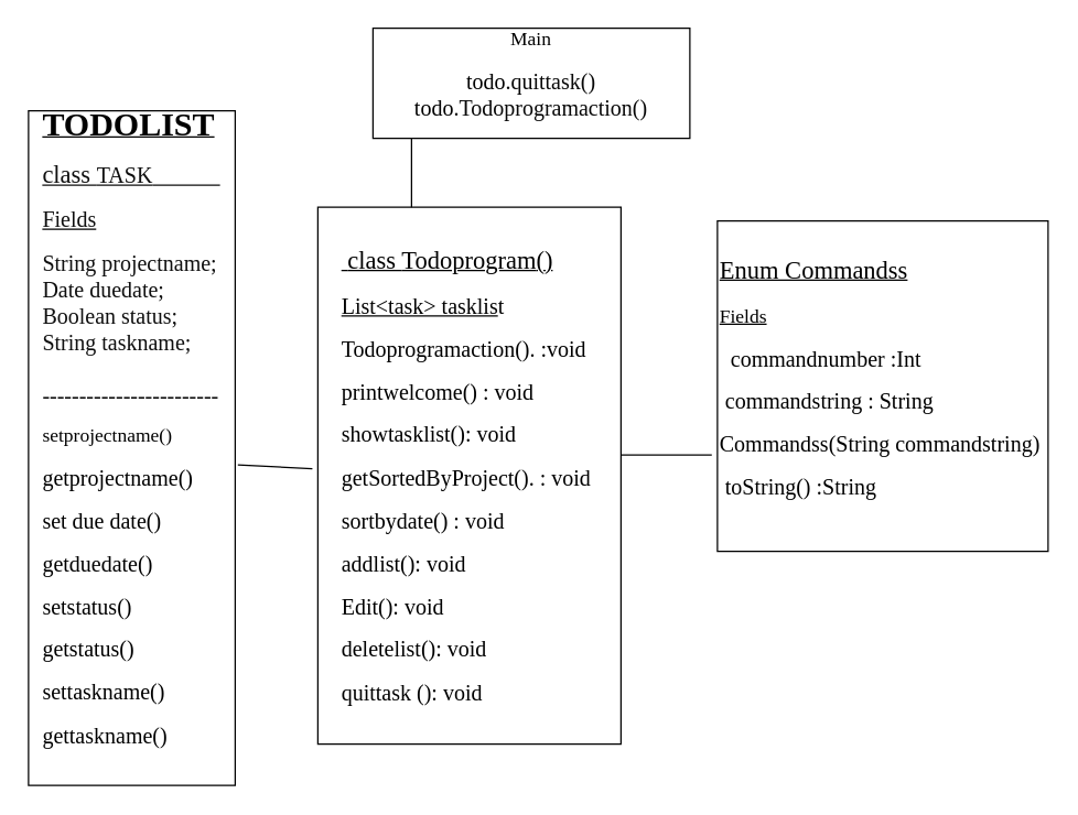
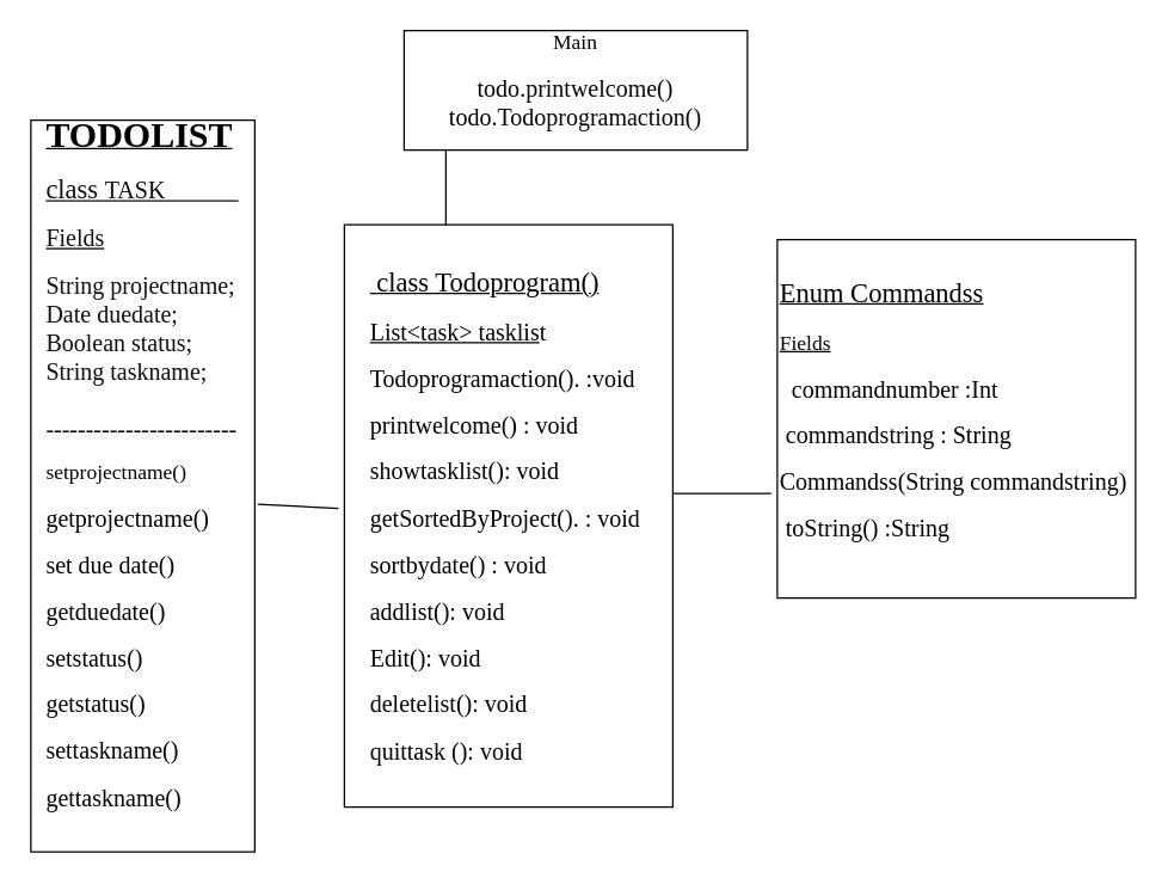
  <mxCell id="0" />
  <mxCell id="1" parent="0" />
  <mxCell id="2" value="&lt;pre style=&quot;text-align: justify ; background-color: rgb(255 , 255 , 255)&quot;&gt;&lt;u&gt;&lt;font style=&quot;font-size: 18px&quot;&gt;&lt;font face=&quot;Times New Roman&quot;&gt;&amp;nbsp;&lt;/font&gt;&lt;font face=&quot;Times New Roman&quot;&gt;class &lt;font&gt;Todoprogram&lt;/font&gt;()&lt;/font&gt;&lt;/font&gt;&lt;/u&gt;&lt;/pre&gt;&lt;pre style=&quot;text-align: justify ; background-color: rgb(255 , 255 , 255)&quot;&gt;&lt;font size=&quot;3&quot; face=&quot;Times New Roman&quot;&gt;&lt;u&gt;List&amp;lt;task&amp;gt; tasklis&lt;/u&gt;t&lt;/font&gt;&lt;/pre&gt;&lt;pre style=&quot;text-align: justify ; background-color: rgb(255 , 255 , 255)&quot;&gt;&lt;font size=&quot;3&quot; face=&quot;Times New Roman&quot;&gt;Todoprogramaction&lt;span&gt;(). :&lt;/span&gt;void&lt;/font&gt;&lt;/pre&gt;&lt;pre style=&quot;background-color: rgb(255 , 255 , 255)&quot;&gt;&lt;pre style=&quot;text-align: justify ; font-style: normal ; font-weight: normal ; letter-spacing: normal ; text-indent: 0px ; text-transform: none ; word-spacing: 0px ; background-color: rgb(255 , 255 , 255) ; text-decoration: none&quot;&gt;&lt;font size=&quot;3&quot; face=&quot;Times New Roman&quot;&gt;printwelcome()&amp;nbsp;: void&amp;nbsp;&lt;/font&gt;&lt;/pre&gt;&lt;pre style=&quot;text-align: justify ; font-style: normal ; font-weight: normal ; letter-spacing: normal ; text-indent: 0px ; text-transform: none ; word-spacing: 0px ; background-color: rgb(255 , 255 , 255) ; text-decoration: none&quot;&gt;&lt;font size=&quot;3&quot; face=&quot;Times New Roman&quot;&gt;showtasklist(): void&amp;nbsp;&lt;/font&gt;&lt;/pre&gt;&lt;pre style=&quot;text-align: justify ; font-style: normal ; font-weight: normal ; letter-spacing: normal ; text-indent: 0px ; text-transform: none ; word-spacing: 0px ; background-color: rgb(255 , 255 , 255) ; text-decoration: none&quot;&gt;&lt;font size=&quot;3&quot; face=&quot;Times New Roman&quot;&gt;getSortedByProject(). : void&amp;nbsp;&lt;/font&gt;&lt;/pre&gt;&lt;pre style=&quot;text-align: justify ; font-style: normal ; font-weight: normal ; letter-spacing: normal ; text-indent: 0px ; text-transform: none ; word-spacing: 0px ; background-color: rgb(255 , 255 , 255) ; text-decoration: none&quot;&gt;&lt;font size=&quot;3&quot; face=&quot;Times New Roman&quot;&gt;sortbydate() : void&amp;nbsp;&lt;/font&gt;&lt;/pre&gt;&lt;pre style=&quot;text-align: justify ; font-style: normal ; font-weight: normal ; letter-spacing: normal ; text-indent: 0px ; text-transform: none ; word-spacing: 0px ; background-color: rgb(255 , 255 , 255) ; text-decoration: none&quot;&gt;&lt;font size=&quot;3&quot; face=&quot;Times New Roman&quot;&gt;addlist(): void&amp;nbsp;&lt;/font&gt;&lt;/pre&gt;&lt;pre style=&quot;font-style: normal ; font-weight: normal ; letter-spacing: normal ; text-indent: 0px ; text-transform: none ; word-spacing: 0px ; background-color: rgb(255 , 255 , 255) ; text-decoration: none&quot;&gt;&lt;pre style=&quot;text-align: justify&quot;&gt;&lt;font size=&quot;3&quot; face=&quot;Times New Roman&quot;&gt;Edit(): void&amp;nbsp;&lt;/font&gt;&lt;/pre&gt;&lt;pre style=&quot;text-align: justify&quot;&gt;&lt;font size=&quot;3&quot; face=&quot;Times New Roman&quot;&gt;deletelist(): void&amp;nbsp;&lt;/font&gt;&lt;/pre&gt;&lt;pre&gt;&lt;div style=&quot;text-align: justify&quot;&gt;&lt;span style=&quot;font-family: &amp;#34;times new roman&amp;#34; ; font-size: medium ; white-space: normal&quot;&gt;quittask (): void&amp;nbsp;&lt;/span&gt;&lt;/div&gt;&lt;/pre&gt;&lt;/pre&gt;&lt;/pre&gt;" style="rounded=0;whiteSpace=wrap;html=1;align=center;" vertex="1" parent="1"><mxGeometry x="230" y="150" width="220" height="390" as="geometry" /></mxCell>
  <mxCell id="3" value="&lt;p style=&quot;text-align: left&quot;&gt;&lt;span style=&quot;text-align: center&quot;&gt;&lt;b&gt;&lt;u&gt;&lt;font face=&quot;Times New Roman&quot; style=&quot;font-size: 24px&quot;&gt;TODOLIST&lt;/font&gt;&lt;/u&gt;&lt;/b&gt;&lt;/span&gt;&lt;font face=&quot;Times New Roman&quot; color=&quot;#0f0f0f&quot;&gt;&lt;span style=&quot;background-color: rgb(255 , 255 , 255)&quot;&gt;&lt;u&gt;&lt;font style=&quot;font-size: 18px&quot;&gt;&lt;br&gt;&lt;/font&gt;&lt;/u&gt;&lt;/span&gt;&lt;/font&gt;&lt;/p&gt;&lt;p style=&quot;text-align: left&quot;&gt;&lt;span style=&quot;color: rgb(15 , 15 , 15) ; font-family: &amp;#34;times new roman&amp;#34; ; background-color: rgb(255 , 255 , 255)&quot;&gt;&lt;u&gt;&lt;font style=&quot;font-size: 18px&quot;&gt;class&amp;nbsp;&lt;/font&gt;&lt;/u&gt;&lt;/span&gt;&lt;u style=&quot;color: rgb(15 , 15 , 15) ; font-family: &amp;#34;times new roman&amp;#34;&quot;&gt;&lt;font size=&quot;3&quot;&gt;TASK&lt;/font&gt;&lt;span style=&quot;font-size: 14px&quot;&gt;&amp;nbsp; &amp;nbsp; &amp;nbsp; &amp;nbsp; &amp;nbsp; &amp;nbsp; &amp;nbsp;&amp;nbsp;&lt;/span&gt;&lt;/u&gt;&lt;br&gt;&lt;/p&gt;&lt;p style=&quot;text-align: left&quot;&gt;&lt;u&gt;&lt;font size=&quot;3&quot; face=&quot;Times New Roman&quot; color=&quot;#0f0f0f&quot;&gt;Fields&lt;/font&gt;&lt;/u&gt;&lt;/p&gt;&lt;p&gt;&lt;/p&gt;&lt;div style=&quot;text-align: left&quot;&gt;&lt;font color=&quot;#0f0f0f&quot; size=&quot;3&quot; face=&quot;Times New Roman&quot;&gt;String projectname;&lt;/font&gt;&lt;/div&gt;&lt;font color=&quot;#0f0f0f&quot;&gt;&lt;font face=&quot;Times New Roman&quot; size=&quot;3&quot;&gt;&lt;div style=&quot;text-align: left&quot;&gt;Date duedate;&lt;/div&gt;&lt;/font&gt;&lt;font face=&quot;Times New Roman&quot; size=&quot;3&quot;&gt;&lt;div style=&quot;text-align: left&quot;&gt;Boolean status;&lt;/div&gt;&lt;/font&gt;&lt;font face=&quot;Times New Roman&quot; size=&quot;3&quot;&gt;&lt;div style=&quot;text-align: left&quot;&gt;String taskname;&lt;/div&gt;&lt;div style=&quot;text-align: left&quot;&gt;&lt;br&gt;&lt;/div&gt;&lt;div style=&quot;text-align: left&quot;&gt;------------------------&lt;/div&gt;&lt;div style=&quot;text-align: left&quot;&gt;&lt;p style=&quot;color: rgb(0 , 0 , 0) ; font-family: &amp;#34;helvetica&amp;#34; ; font-size: 12px&quot;&gt;&lt;font face=&quot;Times New Roman&quot; style=&quot;font-size: 14px&quot;&gt;setprojectname()&lt;/font&gt;&lt;/p&gt;&lt;p style=&quot;color: rgb(0 , 0 , 0) ; font-family: &amp;#34;helvetica&amp;#34; ; font-size: 12px&quot;&gt;&lt;font face=&quot;Times New Roman&quot; size=&quot;3&quot;&gt;getprojectname()&lt;/font&gt;&lt;/p&gt;&lt;p style=&quot;color: rgb(0 , 0 , 0) ; font-family: &amp;#34;helvetica&amp;#34; ; font-size: 12px&quot;&gt;&lt;font face=&quot;Times New Roman&quot; size=&quot;3&quot;&gt;set&amp;nbsp;due date()&lt;/font&gt;&lt;/p&gt;&lt;p style=&quot;color: rgb(0 , 0 , 0) ; font-family: &amp;#34;helvetica&amp;#34; ; font-size: 12px&quot;&gt;&lt;font face=&quot;Times New Roman&quot; size=&quot;3&quot;&gt;getduedate()&lt;/font&gt;&lt;/p&gt;&lt;p style=&quot;color: rgb(0 , 0 , 0) ; font-family: &amp;#34;helvetica&amp;#34; ; font-size: 12px&quot;&gt;&lt;font face=&quot;Times New Roman&quot; size=&quot;3&quot;&gt;setstatus()&lt;/font&gt;&lt;/p&gt;&lt;p style=&quot;color: rgb(0 , 0 , 0) ; font-family: &amp;#34;helvetica&amp;#34; ; font-size: 12px&quot;&gt;&lt;font face=&quot;Times New Roman&quot; size=&quot;3&quot;&gt;getstatus()&lt;/font&gt;&lt;/p&gt;&lt;p style=&quot;color: rgb(0 , 0 , 0) ; font-family: &amp;#34;helvetica&amp;#34; ; font-size: 12px&quot;&gt;&lt;font face=&quot;Times New Roman&quot; size=&quot;3&quot;&gt;settaskname()&lt;/font&gt;&lt;/p&gt;&lt;p style=&quot;color: rgb(0 , 0 , 0) ; font-family: &amp;#34;helvetica&amp;#34; ; font-size: 12px&quot;&gt;&lt;font face=&quot;Times New Roman&quot; size=&quot;3&quot;&gt;gettaskname()&lt;/font&gt;&lt;/p&gt;&lt;div&gt;&lt;font face=&quot;Times New Roman&quot; size=&quot;3&quot;&gt;&lt;br&gt;&lt;/font&gt;&lt;/div&gt;&lt;/div&gt;&lt;/font&gt;&lt;/font&gt;&lt;p&gt;&lt;/p&gt;" style="rounded=0;whiteSpace=wrap;html=1;" vertex="1" parent="1"><mxGeometry x="20" y="80" width="150" height="490" as="geometry" /></mxCell>
  <mxCell id="4" value="" style="endArrow=none;html=1;exitX=1.013;exitY=0.525;exitDx=0;exitDy=0;exitPerimeter=0;" edge="1" parent="1" source="3"><mxGeometry width="50" height="50" relative="1" as="geometry"><mxPoint x="131" y="220" as="sourcePoint" /><mxPoint x="226" y="340" as="targetPoint" /></mxGeometry></mxCell>
  <mxCell id="5" value="&lt;font face=&quot;Times New Roman&quot;&gt;&lt;font style=&quot;font-size: 18px&quot;&gt;&lt;u&gt;Enum Commandss&lt;/u&gt;&lt;/font&gt;&lt;br&gt;&lt;br&gt;&lt;span style=&quot;font-size: 14px&quot;&gt;&lt;u&gt;Fields&lt;/u&gt;&lt;/span&gt;&lt;br&gt;&lt;/font&gt;&lt;pre style=&quot;background-color: rgb(255 , 255 , 255)&quot;&gt;&lt;font size=&quot;3&quot; face=&quot;Times New Roman&quot;&gt;  commandnumber :Int&lt;/font&gt;&lt;/pre&gt;&lt;pre style=&quot;background-color: rgb(255 , 255 , 255)&quot;&gt;&lt;font size=&quot;3&quot; face=&quot;Times New Roman&quot;&gt; commandstring : String&lt;/font&gt;&lt;/pre&gt;&lt;pre style=&quot;background-color: rgb(255 , 255 , 255)&quot;&gt;&lt;font size=&quot;3&quot; face=&quot;Times New Roman&quot;&gt;Commandss(String commandstring)&lt;/font&gt;&lt;/pre&gt;&lt;pre style=&quot;background-color: rgb(255 , 255 , 255)&quot;&gt;&lt;pre&gt;&lt;font size=&quot;3&quot; face=&quot;Times New Roman&quot;&gt; toString() :String&lt;/font&gt;&lt;/pre&gt;&lt;/pre&gt;" style="rounded=0;whiteSpace=wrap;html=1;align=left;" vertex="1" parent="1"><mxGeometry x="520" y="160" width="240" height="240" as="geometry" /></mxCell>
- <mxCell id="6" value="&lt;font style=&quot;font-size: 14px&quot; face=&quot;Times New Roman&quot;&gt;Main&lt;br&gt;&lt;/font&gt;&lt;pre style=&quot;background-color: rgb(255 , 255 , 255) ; color: rgb(8 , 8 , 8)&quot;&gt;&lt;font size=&quot;3&quot; face=&quot;Times New Roman&quot;&gt;&lt;span style=&quot;color: rgb(0 , 0 , 0)&quot;&gt;todo&lt;/span&gt;.quittask()&lt;br&gt;&lt;span style=&quot;color: rgb(0 , 0 , 0)&quot;&gt;todo&lt;/span&gt;.Todoprogramaction()&lt;/font&gt;&lt;/pre&gt;" style="rounded=0;whiteSpace=wrap;html=1;" vertex="1" parent="1"><mxGeometry x="270" y="20" width="230" height="80" as="geometry" /></mxCell>
+ <mxCell id="6" value="&lt;font style=&quot;font-size: 14px&quot; face=&quot;Times New Roman&quot;&gt;Main&lt;br&gt;&lt;/font&gt;&lt;pre style=&quot;background-color: rgb(255 , 255 , 255) ; color: rgb(8 , 8 , 8)&quot;&gt;&lt;font size=&quot;3&quot; face=&quot;Times New Roman&quot;&gt;&lt;span style=&quot;color: rgb(0 , 0 , 0)&quot;&gt;todo&lt;/span&gt;.printwelcome()&lt;br&gt;&lt;span style=&quot;color: rgb(0 , 0 , 0)&quot;&gt;todo&lt;/span&gt;.Todoprogramaction()&lt;/font&gt;&lt;/pre&gt;" style="rounded=0;whiteSpace=wrap;html=1;" vertex="1" parent="1"><mxGeometry x="270" y="20" width="230" height="80" as="geometry" /></mxCell>
  <mxCell id="7" value="" style="endArrow=none;html=1;" edge="1" parent="1"><mxGeometry width="50" height="50" relative="1" as="geometry"><mxPoint x="298" y="150" as="sourcePoint" /><mxPoint x="298" y="100" as="targetPoint" /></mxGeometry></mxCell>
  <mxCell id="8" value="" style="endArrow=none;html=1;entryX=-0.017;entryY=0.708;entryDx=0;entryDy=0;entryPerimeter=0;" edge="1" parent="1" target="5"><mxGeometry width="50" height="50" relative="1" as="geometry"><mxPoint x="450" y="330" as="sourcePoint" /><mxPoint x="500" y="280" as="targetPoint" /></mxGeometry></mxCell>
